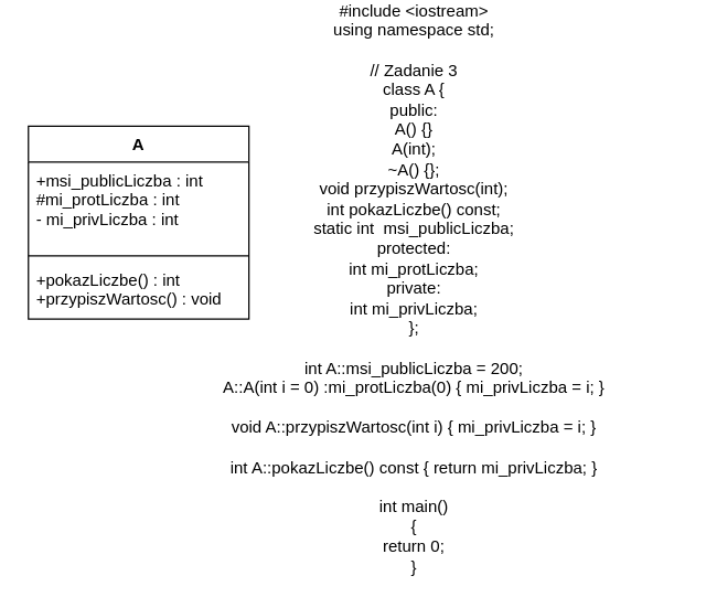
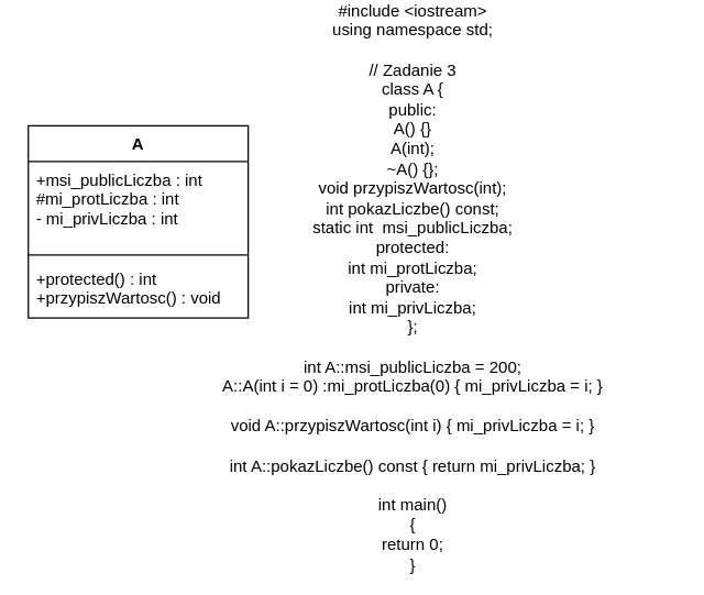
  <mxCell id="0" />
  <mxCell id="1" parent="0" />
  <mxCell id="2" value="A" style="swimlane;fontStyle=1;align=center;verticalAlign=top;childLayout=stackLayout;horizontal=1;startSize=26;horizontalStack=0;resizeParent=1;resizeParentMax=0;resizeLast=0;collapsible=1;marginBottom=0;" vertex="1" parent="1"><mxGeometry x="20" y="20" width="160" height="140" as="geometry" /></mxCell>
  <mxCell id="3" value="+msi_publicLiczba : int&#10;#mi_protLiczba : int&#10;- mi_privLiczba : int" style="text;strokeColor=none;fillColor=none;align=left;verticalAlign=top;spacingLeft=4;spacingRight=4;overflow=hidden;rotatable=0;points=[[0,0.5],[1,0.5]];portConstraint=eastwest;" vertex="1" parent="2"><mxGeometry y="26" width="160" height="64" as="geometry" /></mxCell>
  <mxCell id="4" value="" style="line;strokeWidth=1;fillColor=none;align=left;verticalAlign=middle;spacingTop=-1;spacingLeft=3;spacingRight=3;rotatable=0;labelPosition=right;points=[];portConstraint=eastwest;" vertex="1" parent="2"><mxGeometry y="90" width="160" height="8" as="geometry" /></mxCell>
- <mxCell id="5" value="+pokazLiczbe() : int&#10;+przypiszWartosc() : void" style="text;strokeColor=none;fillColor=none;align=left;verticalAlign=top;spacingLeft=4;spacingRight=4;overflow=hidden;rotatable=0;points=[[0,0.5],[1,0.5]];portConstraint=eastwest;" vertex="1" parent="2"><mxGeometry y="98" width="160" height="42" as="geometry" /></mxCell>
+ <mxCell id="5" value="+protected() : int&#10;+przypiszWartosc() : void" style="text;strokeColor=none;fillColor=none;align=left;verticalAlign=top;spacingLeft=4;spacingRight=4;overflow=hidden;rotatable=0;points=[[0,0.5],[1,0.5]];portConstraint=eastwest;" vertex="1" parent="2"><mxGeometry y="98" width="160" height="42" as="geometry" /></mxCell>
  <mxCell id="6" value="&lt;div&gt;#include &amp;lt;iostream&amp;gt;&lt;/div&gt;&lt;div&gt;using namespace std;&lt;/div&gt;&lt;div&gt;&lt;br&gt;&lt;/div&gt;&lt;div&gt;// Zadanie 3&lt;/div&gt;&lt;div&gt;class A {&lt;/div&gt;&lt;div&gt;public:&lt;/div&gt;&lt;div&gt;&lt;span style=&quot;&quot;&gt;&#09;&lt;/span&gt;A() {}&lt;/div&gt;&lt;div&gt;&lt;span style=&quot;&quot;&gt;&#09;&lt;/span&gt;A(int);&lt;/div&gt;&lt;div&gt;&lt;span style=&quot;&quot;&gt;&#09;&lt;/span&gt;~A() {};&lt;/div&gt;&lt;div&gt;&lt;span style=&quot;&quot;&gt;&#09;&lt;/span&gt;void przypiszWartosc(int);&lt;/div&gt;&lt;div&gt;&lt;span style=&quot;&quot;&gt;&#09;&lt;/span&gt;int pokazLiczbe() const;&lt;/div&gt;&lt;div&gt;&lt;span style=&quot;&quot;&gt;&#09;&lt;/span&gt;static int&amp;nbsp; msi_publicLiczba;&lt;/div&gt;&lt;div&gt;protected:&lt;/div&gt;&lt;div&gt;&lt;span style=&quot;&quot;&gt;&#09;&lt;/span&gt;int mi_protLiczba;&lt;/div&gt;&lt;div&gt;private:&lt;/div&gt;&lt;div&gt;&lt;span style=&quot;&quot;&gt;&#09;&lt;/span&gt;int mi_privLiczba;&lt;/div&gt;&lt;div&gt;};&lt;/div&gt;&lt;div&gt;&lt;br&gt;&lt;/div&gt;&lt;div&gt;int A::msi_publicLiczba = 200;&lt;/div&gt;&lt;div&gt;A::A(int i = 0) :mi_protLiczba(0) { mi_privLiczba = i; }&lt;/div&gt;&lt;div&gt;&lt;br&gt;&lt;/div&gt;&lt;div&gt;void A::przypiszWartosc(int i) { mi_privLiczba = i; }&lt;/div&gt;&lt;div&gt;&lt;br&gt;&lt;/div&gt;&lt;div&gt;int A::pokazLiczbe() const { return mi_privLiczba; }&lt;/div&gt;&lt;div&gt;&lt;br&gt;&lt;/div&gt;&lt;div&gt;int main()&lt;/div&gt;&lt;div&gt;{&lt;/div&gt;&lt;div&gt;&lt;span style=&quot;&quot;&gt;&#09;&lt;/span&gt;return 0;&lt;/div&gt;&lt;div&gt;}&lt;/div&gt;&lt;div&gt;&lt;br&gt;&lt;/div&gt;" style="text;html=1;strokeColor=none;fillColor=none;align=center;verticalAlign=middle;whiteSpace=wrap;rounded=0;" vertex="1" parent="1"><mxGeometry x="110" y="130" width="380" height="30" as="geometry" /></mxCell>
